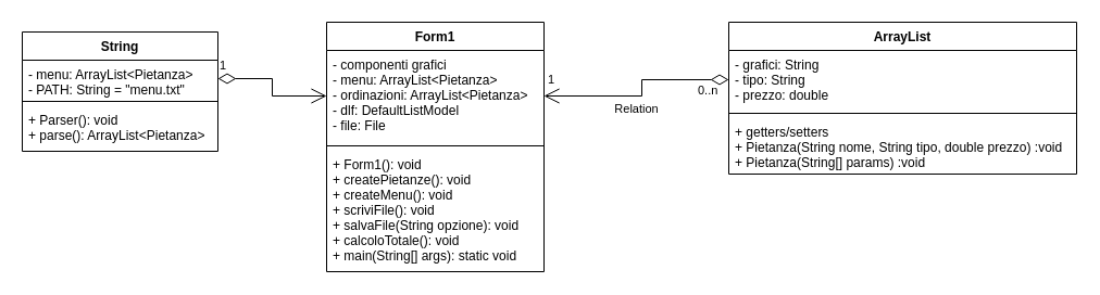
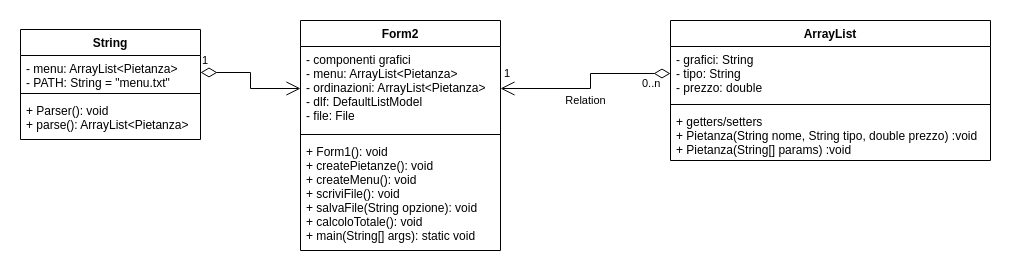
  <mxCell id="0" />
  <mxCell id="1" parent="0" />
  <mxCell id="2" value="String" style="swimlane;fontStyle=1;align=center;verticalAlign=top;childLayout=stackLayout;horizontal=1;startSize=26;horizontalStack=0;resizeParent=1;resizeParentMax=0;resizeLast=0;collapsible=1;marginBottom=0;" vertex="1" parent="1"><mxGeometry x="20" y="29" width="180" height="110" as="geometry" /></mxCell>
  <mxCell id="3" value="- menu: ArrayList&lt;Pietanza&gt;&#10;- PATH: String = &quot;menu.txt&quot;" style="text;strokeColor=none;fillColor=none;align=left;verticalAlign=top;spacingLeft=4;spacingRight=4;overflow=hidden;rotatable=0;points=[[0,0.5],[1,0.5]];portConstraint=eastwest;" vertex="1" parent="2"><mxGeometry y="26" width="180" height="34" as="geometry" /></mxCell>
  <mxCell id="4" value="" style="line;strokeWidth=1;fillColor=none;align=left;verticalAlign=middle;spacingTop=-1;spacingLeft=3;spacingRight=3;rotatable=0;labelPosition=right;points=[];portConstraint=eastwest;strokeColor=inherit;" vertex="1" parent="2"><mxGeometry y="60" width="180" height="8" as="geometry" /></mxCell>
  <mxCell id="5" value="+ Parser(): void&#10;+ parse(): ArrayList&lt;Pietanza&gt;" style="text;strokeColor=none;fillColor=none;align=left;verticalAlign=top;spacingLeft=4;spacingRight=4;overflow=hidden;rotatable=0;points=[[0,0.5],[1,0.5]];portConstraint=eastwest;" vertex="1" parent="2"><mxGeometry y="68" width="180" height="42" as="geometry" /></mxCell>
- <mxCell id="6" value="Form1" style="swimlane;fontStyle=1;align=center;verticalAlign=top;childLayout=stackLayout;horizontal=1;startSize=26;horizontalStack=0;resizeParent=1;resizeParentMax=0;resizeLast=0;collapsible=1;marginBottom=0;" vertex="1" parent="1"><mxGeometry x="300" y="20" width="200" height="230" as="geometry" /></mxCell>
+ <mxCell id="6" value="Form2" style="swimlane;fontStyle=1;align=center;verticalAlign=top;childLayout=stackLayout;horizontal=1;startSize=26;horizontalStack=0;resizeParent=1;resizeParentMax=0;resizeLast=0;collapsible=1;marginBottom=0;" vertex="1" parent="1"><mxGeometry x="300" y="20" width="200" height="230" as="geometry" /></mxCell>
  <mxCell id="7" value="- componenti grafici&#10;- menu: ArrayList&lt;Pietanza&gt;&#10;- ordinazioni: ArrayList&lt;Pietanza&gt;&#10;- dlf: DefaultListModel&#10;- file: File" style="text;strokeColor=none;fillColor=none;align=left;verticalAlign=top;spacingLeft=4;spacingRight=4;overflow=hidden;rotatable=0;points=[[0,0.5],[1,0.5]];portConstraint=eastwest;" vertex="1" parent="6"><mxGeometry y="26" width="200" height="84" as="geometry" /></mxCell>
  <mxCell id="8" value="" style="line;strokeWidth=1;fillColor=none;align=left;verticalAlign=middle;spacingTop=-1;spacingLeft=3;spacingRight=3;rotatable=0;labelPosition=right;points=[];portConstraint=eastwest;strokeColor=inherit;" vertex="1" parent="6"><mxGeometry y="110" width="200" height="8" as="geometry" /></mxCell>
  <mxCell id="9" value="+ Form1(): void&#10;+ createPietanze(): void&#10;+ createMenu(): void&#10;+ scriviFile(): void&#10;+ salvaFile(String opzione): void&#10;+ calcoloTotale(): void&#10;+ main(String[] args): static void" style="text;strokeColor=none;fillColor=none;align=left;verticalAlign=top;spacingLeft=4;spacingRight=4;overflow=hidden;rotatable=0;points=[[0,0.5],[1,0.5]];portConstraint=eastwest;" vertex="1" parent="6"><mxGeometry y="118" width="200" height="112" as="geometry" /></mxCell>
  <mxCell id="10" value="ArrayList" style="swimlane;fontStyle=1;align=center;verticalAlign=top;childLayout=stackLayout;horizontal=1;startSize=26;horizontalStack=0;resizeParent=1;resizeParentMax=0;resizeLast=0;collapsible=1;marginBottom=0;" vertex="1" parent="1"><mxGeometry x="670" y="20" width="320" height="140" as="geometry" /></mxCell>
  <mxCell id="11" value="- grafici: String&#10;- tipo: String&#10;- prezzo: double" style="text;strokeColor=none;fillColor=none;align=left;verticalAlign=top;spacingLeft=4;spacingRight=4;overflow=hidden;rotatable=0;points=[[0,0.5],[1,0.5]];portConstraint=eastwest;" vertex="1" parent="10"><mxGeometry y="26" width="320" height="54" as="geometry" /></mxCell>
  <mxCell id="12" value="" style="line;strokeWidth=1;fillColor=none;align=left;verticalAlign=middle;spacingTop=-1;spacingLeft=3;spacingRight=3;rotatable=0;labelPosition=right;points=[];portConstraint=eastwest;strokeColor=inherit;" vertex="1" parent="10"><mxGeometry y="80" width="320" height="8" as="geometry" /></mxCell>
  <mxCell id="13" value="+ getters/setters&#10;+ Pietanza(String nome, String tipo, double prezzo) :void&#10;+ Pietanza(String[] params) :void&#10;" style="text;strokeColor=none;fillColor=none;align=left;verticalAlign=top;spacingLeft=4;spacingRight=4;overflow=hidden;rotatable=0;points=[[0,0.5],[1,0.5]];portConstraint=eastwest;" vertex="1" parent="10"><mxGeometry y="88" width="320" height="52" as="geometry" /></mxCell>
  <mxCell id="14" value="1" style="endArrow=open;html=1;endSize=12;startArrow=diamondThin;startSize=14;startFill=0;edgeStyle=orthogonalEdgeStyle;align=left;verticalAlign=bottom;rounded=0;exitX=1;exitY=0.5;exitDx=0;exitDy=0;entryX=0;entryY=0.5;entryDx=0;entryDy=0;" edge="1" parent="1" source="3" target="7"><mxGeometry x="-1" y="3" relative="1" as="geometry"><mxPoint x="200" y="70" as="sourcePoint" /><mxPoint x="300" y="70" as="targetPoint" /><Array as="points"><mxPoint x="250" y="72" /><mxPoint x="250" y="88" /></Array></mxGeometry></mxCell>
  <mxCell id="15" value="Relation" style="endArrow=open;html=1;endSize=12;startArrow=diamondThin;startSize=14;startFill=0;edgeStyle=orthogonalEdgeStyle;rounded=0;exitX=0;exitY=0.5;exitDx=0;exitDy=0;entryX=1;entryY=0.5;entryDx=0;entryDy=0;" edge="1" parent="1" source="11" target="7"><mxGeometry x="0.077" y="12" relative="1" as="geometry"><mxPoint x="330" y="110" as="sourcePoint" /><mxPoint x="490" y="110" as="targetPoint" /><Array as="points"><mxPoint x="590" y="73" /><mxPoint x="590" y="88" /></Array><mxPoint as="offset" /></mxGeometry></mxCell>
  <mxCell id="16" value="0..n" style="edgeLabel;resizable=0;html=1;align=left;verticalAlign=top;" connectable="0" vertex="1" parent="15"><mxGeometry x="-1" relative="1" as="geometry"><mxPoint x="-30" y="-3" as="offset" /></mxGeometry></mxCell>
  <mxCell id="17" value="1" style="edgeLabel;resizable=0;html=1;align=right;verticalAlign=top;" connectable="0" vertex="1" parent="15"><mxGeometry x="1" relative="1" as="geometry"><mxPoint x="10" y="-28" as="offset" /></mxGeometry></mxCell>
